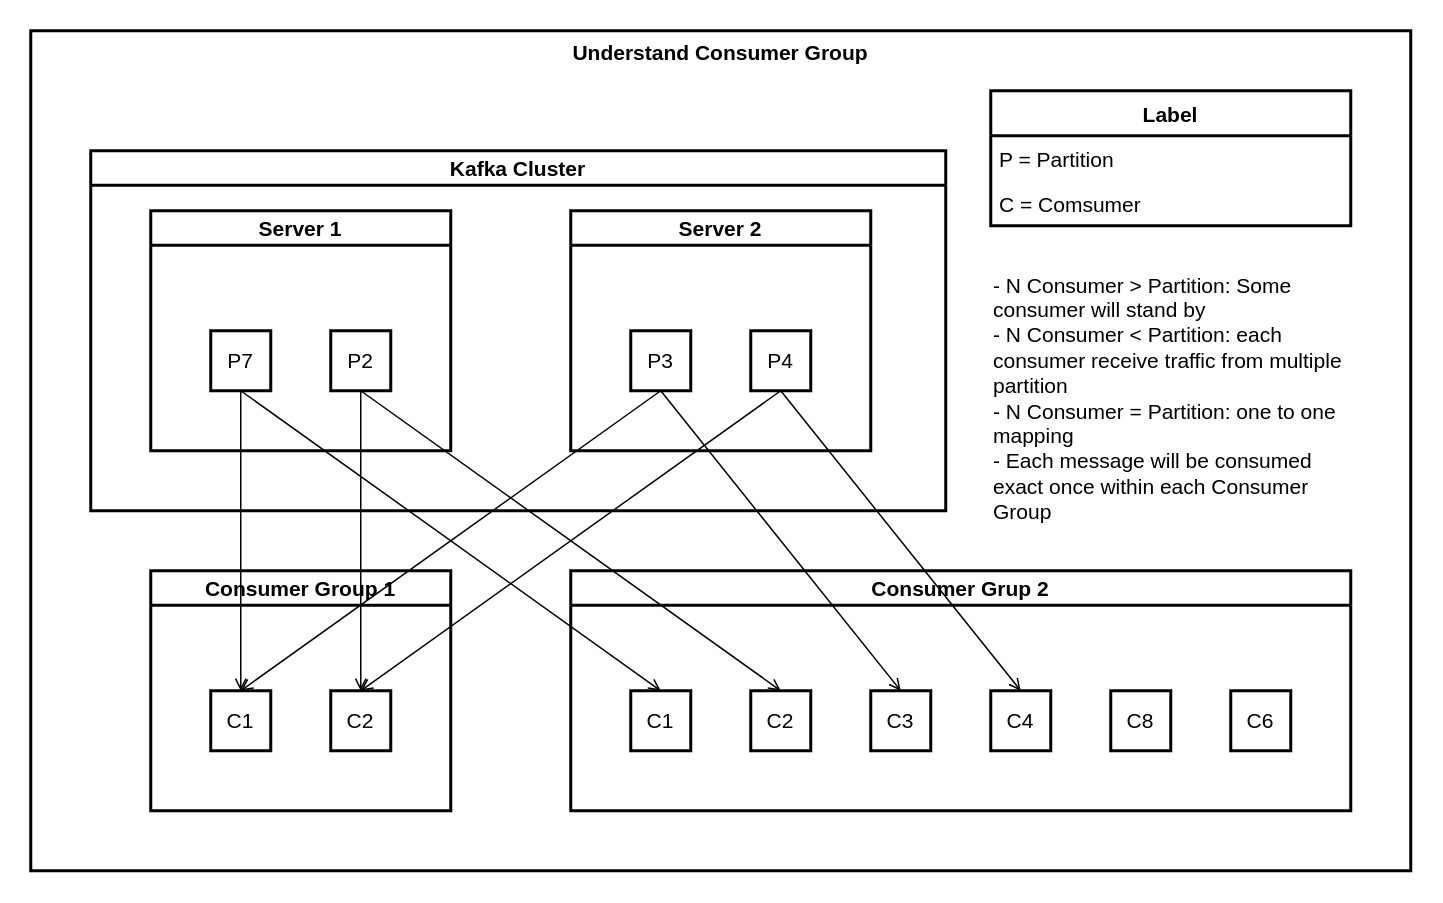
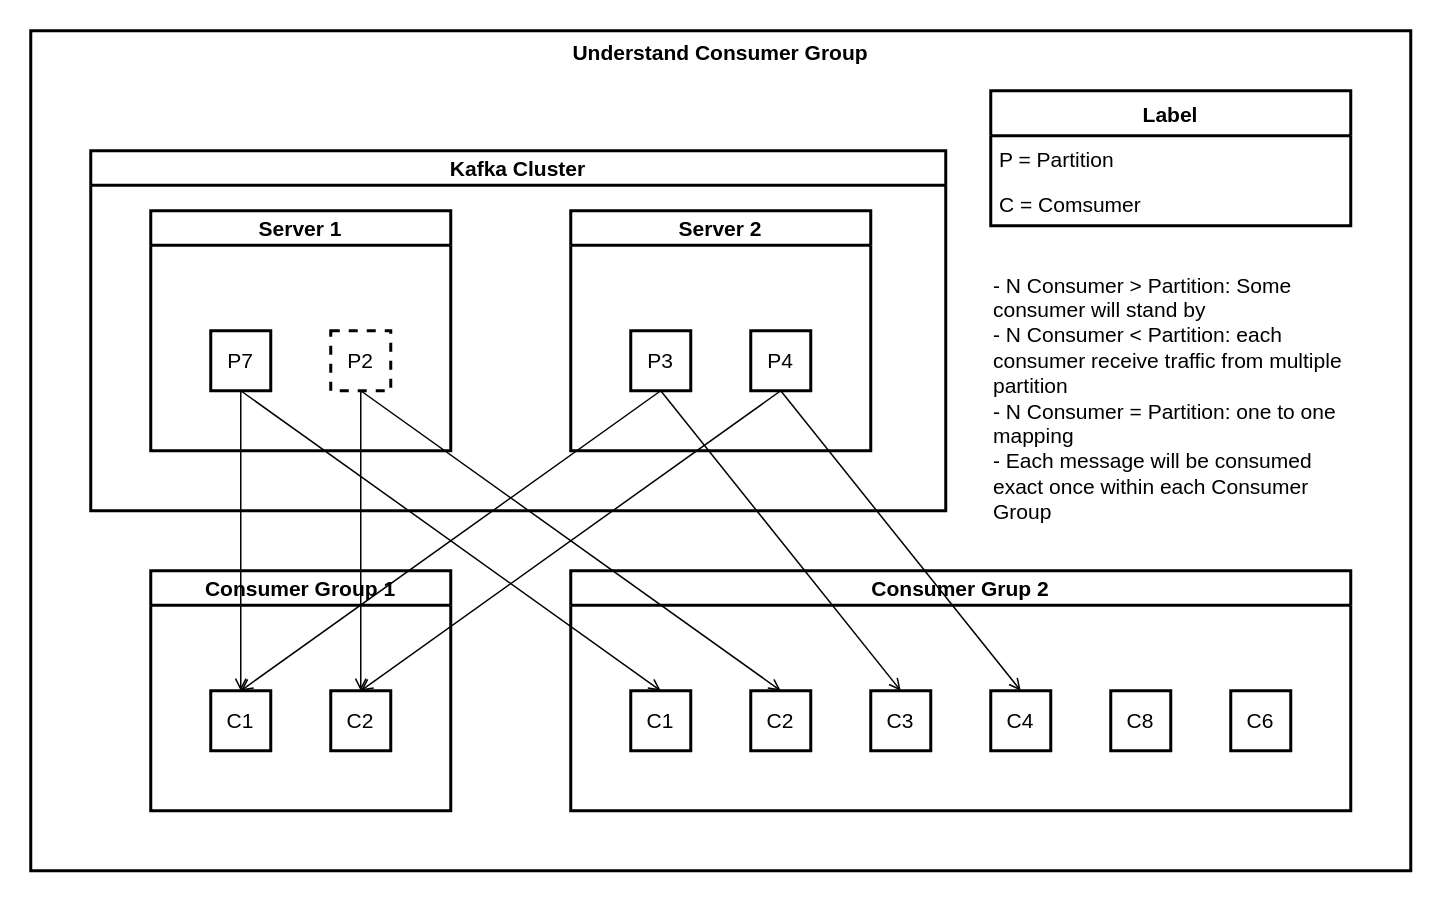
  <mxCell id="0" />
  <mxCell id="1" parent="0" />
  <mxCell id="2" value="Server 1" style="swimlane;hachureGap=4;pointerEvents=0;fontSize=14;strokeWidth=2;" vertex="1" parent="1"><mxGeometry x="100" y="140" width="200" height="160" as="geometry" /></mxCell>
  <mxCell id="3" value="P7" style="whiteSpace=wrap;html=1;aspect=fixed;hachureGap=4;pointerEvents=0;fontSize=14;fillColor=none;strokeWidth=2;" vertex="1" parent="2"><mxGeometry x="40" y="80" width="40" height="40" as="geometry" /></mxCell>
- <mxCell id="4" value="P2" style="whiteSpace=wrap;html=1;aspect=fixed;hachureGap=4;pointerEvents=0;fontSize=14;fillColor=none;strokeWidth=2;" vertex="1" parent="2"><mxGeometry x="120" y="80" width="40" height="40" as="geometry" /></mxCell>
+ <mxCell id="4" value="P2" style="whiteSpace=wrap;html=1;aspect=fixed;hachureGap=4;pointerEvents=0;fontSize=14;fillColor=none;strokeWidth=2;dashed=1;" vertex="1" parent="2"><mxGeometry x="120" y="80" width="40" height="40" as="geometry" /></mxCell>
  <mxCell id="5" value="Server 2" style="swimlane;hachureGap=4;pointerEvents=0;fontSize=14;strokeWidth=2;" vertex="1" parent="1"><mxGeometry x="380" y="140" width="200" height="160" as="geometry" /></mxCell>
  <mxCell id="6" value="P3" style="whiteSpace=wrap;html=1;aspect=fixed;hachureGap=4;pointerEvents=0;fontSize=14;fillColor=none;strokeWidth=2;" vertex="1" parent="5"><mxGeometry x="40" y="80" width="40" height="40" as="geometry" /></mxCell>
  <mxCell id="7" value="P4" style="whiteSpace=wrap;html=1;aspect=fixed;hachureGap=4;pointerEvents=0;fontSize=14;fillColor=none;strokeWidth=2;" vertex="1" parent="5"><mxGeometry x="120" y="80" width="40" height="40" as="geometry" /></mxCell>
  <mxCell id="8" value="Consumer Group 1" style="swimlane;hachureGap=4;pointerEvents=0;fontSize=14;strokeWidth=2;" vertex="1" parent="1"><mxGeometry x="100" y="380" width="200" height="160" as="geometry" /></mxCell>
  <mxCell id="9" value="C1" style="whiteSpace=wrap;html=1;aspect=fixed;hachureGap=4;pointerEvents=0;fontSize=14;fillColor=none;strokeWidth=2;" vertex="1" parent="8"><mxGeometry x="40" y="80" width="40" height="40" as="geometry" /></mxCell>
  <mxCell id="10" value="C2" style="whiteSpace=wrap;html=1;aspect=fixed;hachureGap=4;pointerEvents=0;fontSize=14;fillColor=none;strokeWidth=2;" vertex="1" parent="8"><mxGeometry x="120" y="80" width="40" height="40" as="geometry" /></mxCell>
  <mxCell id="11" value="Label" style="swimlane;fontStyle=1;childLayout=stackLayout;horizontal=1;startSize=30;horizontalStack=0;resizeParent=1;resizeParentMax=0;resizeLast=0;collapsible=1;marginBottom=0;hachureGap=4;pointerEvents=0;fontSize=14;strokeWidth=2;" vertex="1" parent="1"><mxGeometry x="660" y="60" width="240" height="90" as="geometry" /></mxCell>
  <mxCell id="12" value="P = Partition" style="text;strokeColor=none;fillColor=none;align=left;verticalAlign=middle;spacingLeft=4;spacingRight=4;overflow=hidden;points=[[0,0.5],[1,0.5]];portConstraint=eastwest;rotatable=0;fontSize=14;strokeWidth=2;" vertex="1" parent="11"><mxGeometry y="30" width="240" height="30" as="geometry" /></mxCell>
  <mxCell id="13" value="C = Comsumer" style="text;strokeColor=none;fillColor=none;align=left;verticalAlign=middle;spacingLeft=4;spacingRight=4;overflow=hidden;points=[[0,0.5],[1,0.5]];portConstraint=eastwest;rotatable=0;fontSize=14;strokeWidth=2;" vertex="1" parent="11"><mxGeometry y="60" width="240" height="30" as="geometry" /></mxCell>
  <mxCell id="14" value="Consumer Grup 2" style="swimlane;hachureGap=4;pointerEvents=0;fontSize=14;strokeWidth=2;" vertex="1" parent="1"><mxGeometry x="380" y="380" width="520" height="160" as="geometry" /></mxCell>
  <mxCell id="15" value="C1" style="whiteSpace=wrap;html=1;aspect=fixed;hachureGap=4;pointerEvents=0;fontSize=14;fillColor=none;strokeWidth=2;" vertex="1" parent="14"><mxGeometry x="40" y="80" width="40" height="40" as="geometry" /></mxCell>
  <mxCell id="16" value="C2" style="whiteSpace=wrap;html=1;aspect=fixed;hachureGap=4;pointerEvents=0;fontSize=14;fillColor=none;strokeWidth=2;" vertex="1" parent="14"><mxGeometry x="120" y="80" width="40" height="40" as="geometry" /></mxCell>
  <mxCell id="17" value="C3" style="whiteSpace=wrap;html=1;aspect=fixed;hachureGap=4;pointerEvents=0;fontSize=14;fillColor=none;strokeWidth=2;" vertex="1" parent="14"><mxGeometry x="200" y="80" width="40" height="40" as="geometry" /></mxCell>
  <mxCell id="18" value="C4" style="whiteSpace=wrap;html=1;aspect=fixed;hachureGap=4;pointerEvents=0;fontSize=14;fillColor=none;strokeWidth=2;" vertex="1" parent="14"><mxGeometry x="280" y="80" width="40" height="40" as="geometry" /></mxCell>
  <mxCell id="19" value="C8" style="whiteSpace=wrap;html=1;aspect=fixed;hachureGap=4;pointerEvents=0;fontSize=14;fillColor=none;strokeWidth=2;" vertex="1" parent="14"><mxGeometry x="360" y="80" width="40" height="40" as="geometry" /></mxCell>
  <mxCell id="20" value="C6" style="whiteSpace=wrap;html=1;aspect=fixed;hachureGap=4;pointerEvents=0;fontSize=14;fillColor=none;strokeWidth=2;" vertex="1" parent="14"><mxGeometry x="440" y="80" width="40" height="40" as="geometry" /></mxCell>
  <mxCell id="21" style="edgeStyle=none;curved=1;rounded=0;orthogonalLoop=1;jettySize=auto;html=1;exitX=0.5;exitY=1;exitDx=0;exitDy=0;entryX=0.5;entryY=0;entryDx=0;entryDy=0;fontSize=14;endArrow=open;sourcePerimeterSpacing=8;targetPerimeterSpacing=8;" edge="1" parent="1" source="3" target="9"><mxGeometry relative="1" as="geometry" /></mxCell>
  <mxCell id="22" style="edgeStyle=none;curved=1;rounded=0;orthogonalLoop=1;jettySize=auto;html=1;exitX=0.5;exitY=1;exitDx=0;exitDy=0;entryX=0.5;entryY=0;entryDx=0;entryDy=0;fontSize=14;endArrow=open;sourcePerimeterSpacing=8;targetPerimeterSpacing=8;" edge="1" parent="1" source="4" target="10"><mxGeometry relative="1" as="geometry" /></mxCell>
  <mxCell id="23" style="edgeStyle=none;curved=1;rounded=0;orthogonalLoop=1;jettySize=auto;html=1;exitX=0.5;exitY=1;exitDx=0;exitDy=0;entryX=0.5;entryY=0;entryDx=0;entryDy=0;fontSize=14;endArrow=open;sourcePerimeterSpacing=8;targetPerimeterSpacing=8;" edge="1" parent="1" source="6" target="9"><mxGeometry relative="1" as="geometry" /></mxCell>
  <mxCell id="24" style="edgeStyle=none;curved=1;rounded=0;orthogonalLoop=1;jettySize=auto;html=1;exitX=0.5;exitY=1;exitDx=0;exitDy=0;entryX=0.5;entryY=0;entryDx=0;entryDy=0;fontSize=14;endArrow=open;sourcePerimeterSpacing=8;targetPerimeterSpacing=8;" edge="1" parent="1" source="7" target="10"><mxGeometry relative="1" as="geometry" /></mxCell>
  <mxCell id="25" style="edgeStyle=none;curved=1;rounded=0;orthogonalLoop=1;jettySize=auto;html=1;exitX=0.5;exitY=1;exitDx=0;exitDy=0;entryX=0.5;entryY=0;entryDx=0;entryDy=0;fontSize=14;endArrow=open;sourcePerimeterSpacing=8;targetPerimeterSpacing=8;" edge="1" parent="1" source="3" target="15"><mxGeometry relative="1" as="geometry" /></mxCell>
  <mxCell id="26" style="edgeStyle=none;curved=1;rounded=0;orthogonalLoop=1;jettySize=auto;html=1;exitX=0.5;exitY=1;exitDx=0;exitDy=0;entryX=0.5;entryY=0;entryDx=0;entryDy=0;fontSize=14;endArrow=open;sourcePerimeterSpacing=8;targetPerimeterSpacing=8;" edge="1" parent="1" source="4" target="16"><mxGeometry relative="1" as="geometry" /></mxCell>
  <mxCell id="27" style="edgeStyle=none;curved=1;rounded=0;orthogonalLoop=1;jettySize=auto;html=1;exitX=0.5;exitY=1;exitDx=0;exitDy=0;entryX=0.5;entryY=0;entryDx=0;entryDy=0;fontSize=14;endArrow=open;sourcePerimeterSpacing=8;targetPerimeterSpacing=8;" edge="1" parent="1" source="6" target="17"><mxGeometry relative="1" as="geometry" /></mxCell>
  <mxCell id="28" style="edgeStyle=none;curved=1;rounded=0;orthogonalLoop=1;jettySize=auto;html=1;exitX=0.5;exitY=1;exitDx=0;exitDy=0;entryX=0.5;entryY=0;entryDx=0;entryDy=0;fontSize=14;endArrow=open;sourcePerimeterSpacing=8;targetPerimeterSpacing=8;" edge="1" parent="1" source="7" target="18"><mxGeometry relative="1" as="geometry" /></mxCell>
  <mxCell id="29" value="Kafka Cluster" style="swimlane;hachureGap=4;pointerEvents=0;fontSize=14;strokeWidth=2;fillColor=none;" vertex="1" parent="1"><mxGeometry x="60" y="100" width="570" height="240" as="geometry" /></mxCell>
  <mxCell id="30" value="Understand Consumer Group" style="rounded=0;whiteSpace=wrap;html=1;hachureGap=4;pointerEvents=0;fontSize=14;strokeWidth=2;fillColor=none;verticalAlign=top;fontStyle=1" vertex="1" parent="1"><mxGeometry x="20" y="20" width="920" height="560" as="geometry" /></mxCell>
  <mxCell id="31" value="- N Consumer &amp;gt; Partition: Some consumer will stand by&lt;br&gt;- N Consumer &amp;lt; Partition: each consumer receive traffic from multiple partition&lt;br&gt;- N Consumer = Partition: one to one mapping&lt;br&gt;&lt;div&gt;&lt;span&gt;- Each message will be consumed exact once within each Consumer Group&lt;/span&gt;&lt;/div&gt;" style="text;html=1;strokeColor=none;fillColor=none;align=left;verticalAlign=middle;whiteSpace=wrap;rounded=0;hachureGap=4;pointerEvents=0;fontSize=14;" vertex="1" parent="1"><mxGeometry x="660" y="170" width="240" height="190" as="geometry" /></mxCell>
